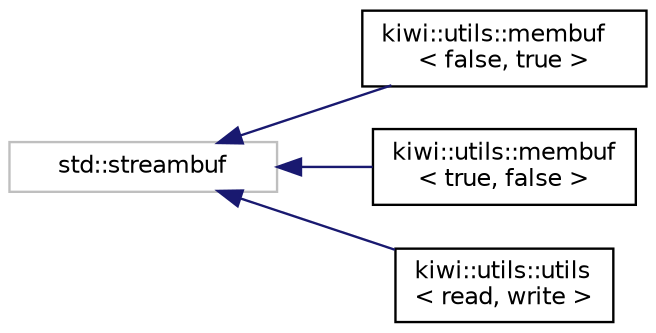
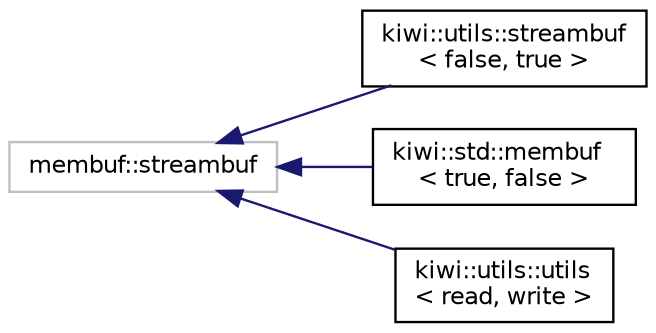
  digraph {
    rankdir=LR
    node [color=black fillcolor=white fontname=Helvetica fontsize=10 shape=record style=filled]
    edge [color=midnightblue dir=back fontname=Helvetica fontsize=10 labelfontname=Helvetica labelfontsize=10 style=solid]
-   n1 [color=grey75 height=0.2 label="std::streambuf" width=0.4]
-   n2 [height=0.2 label="kiwi::utils::membuf\l\< false, true \>" width=0.4]
-   n3 [height=0.2 label="kiwi::utils::membuf\l\< true, false \>" width=0.4]
+   n1 [color=grey75 height=0.2 label="membuf::streambuf" width=0.4]
+   n2 [height=0.2 label="kiwi::utils::streambuf\l\< false, true \>" width=0.4]
+   n3 [height=0.2 label="kiwi::std::membuf\l\< true, false \>" width=0.4]
    n4 [height=0.2 label="kiwi::utils::utils\l\< read, write \>" width=0.4]
    n1 -> n2
    n1 -> n3
    n1 -> n4
  }
